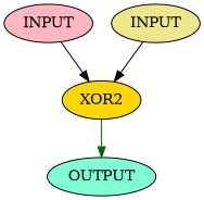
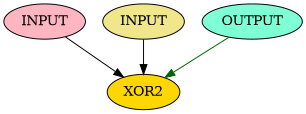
  digraph {
    node [style=filled]
    edge [color=black]
    n1 [label=INPUT fillcolor=lightpink]
    n2 [label=XOR2 fillcolor=gold]
    n3 [label=INPUT fillcolor=khaki]
    n4 [label=OUTPUT fillcolor=aquamarine]
    n1 -> n2
-   n2 -> n4 [color=darkgreen]
+   n4 -> n2 [color=darkgreen]
    n3 -> n2
  }
